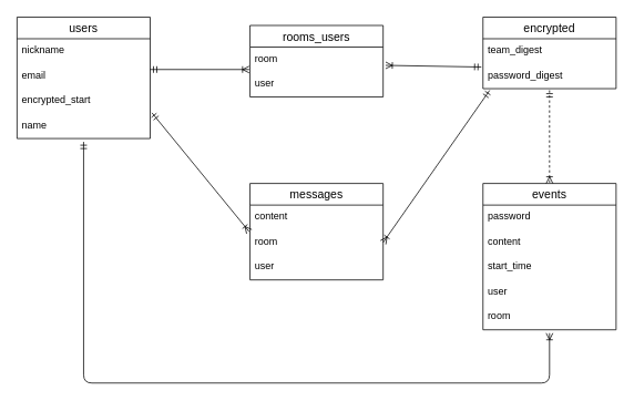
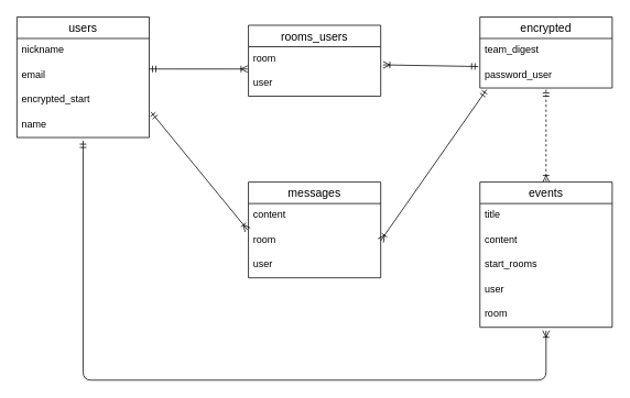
  <mxCell id="0" />
  <mxCell id="1" parent="0" />
  <mxCell id="2" value="users" style="swimlane;fontStyle=0;childLayout=stackLayout;horizontal=1;startSize=26;horizontalStack=0;resizeParent=1;resizeParentMax=0;resizeLast=0;collapsible=1;marginBottom=0;align=center;fontSize=14;" vertex="1" parent="1"><mxGeometry x="20" y="20" width="160" height="146" as="geometry" /></mxCell>
  <mxCell id="3" value="nickname" style="text;strokeColor=none;fillColor=none;spacingLeft=4;spacingRight=4;overflow=hidden;rotatable=0;points=[[0,0.5],[1,0.5]];portConstraint=eastwest;fontSize=12;" vertex="1" parent="2"><mxGeometry y="26" width="160" height="30" as="geometry" /></mxCell>
  <mxCell id="4" value="email" style="text;strokeColor=none;fillColor=none;spacingLeft=4;spacingRight=4;overflow=hidden;rotatable=0;points=[[0,0.5],[1,0.5]];portConstraint=eastwest;fontSize=12;" vertex="1" parent="2"><mxGeometry y="56" width="160" height="30" as="geometry" /></mxCell>
  <mxCell id="5" value="encrypted_start" style="text;strokeColor=none;fillColor=none;spacingLeft=4;spacingRight=4;overflow=hidden;rotatable=0;points=[[0,0.5],[1,0.5]];portConstraint=eastwest;fontSize=12;" vertex="1" parent="2"><mxGeometry y="86" width="160" height="30" as="geometry" /></mxCell>
  <mxCell id="6" value="name" style="text;strokeColor=none;fillColor=none;spacingLeft=4;spacingRight=4;overflow=hidden;rotatable=0;points=[[0,0.5],[1,0.5]];portConstraint=eastwest;fontSize=12;" vertex="1" parent="2"><mxGeometry y="116" width="160" height="30" as="geometry" /></mxCell>
  <mxCell id="7" value="rooms_users" style="swimlane;fontStyle=0;childLayout=stackLayout;horizontal=1;startSize=26;horizontalStack=0;resizeParent=1;resizeParentMax=0;resizeLast=0;collapsible=1;marginBottom=0;align=center;fontSize=14;" vertex="1" parent="1"><mxGeometry x="300" y="30" width="160" height="86" as="geometry" /></mxCell>
  <mxCell id="8" value="room" style="text;strokeColor=none;fillColor=none;spacingLeft=4;spacingRight=4;overflow=hidden;rotatable=0;points=[[0,0.5],[1,0.5]];portConstraint=eastwest;fontSize=12;" vertex="1" parent="7"><mxGeometry y="26" width="160" height="30" as="geometry" /></mxCell>
  <mxCell id="9" value="user" style="text;strokeColor=none;fillColor=none;spacingLeft=4;spacingRight=4;overflow=hidden;rotatable=0;points=[[0,0.5],[1,0.5]];portConstraint=eastwest;fontSize=12;" vertex="1" parent="7"><mxGeometry y="56" width="160" height="30" as="geometry" /></mxCell>
  <mxCell id="10" value="encrypted" style="swimlane;fontStyle=0;childLayout=stackLayout;horizontal=1;startSize=26;horizontalStack=0;resizeParent=1;resizeParentMax=0;resizeLast=0;collapsible=1;marginBottom=0;align=center;fontSize=14;" vertex="1" parent="1"><mxGeometry x="580" y="20" width="160" height="86" as="geometry" /></mxCell>
  <mxCell id="11" value="team_digest" style="text;strokeColor=none;fillColor=none;spacingLeft=4;spacingRight=4;overflow=hidden;rotatable=0;points=[[0,0.5],[1,0.5]];portConstraint=eastwest;fontSize=12;" vertex="1" parent="10"><mxGeometry y="26" width="160" height="30" as="geometry" /></mxCell>
- <mxCell id="12" value="password_digest" style="text;strokeColor=none;fillColor=none;spacingLeft=4;spacingRight=4;overflow=hidden;rotatable=0;points=[[0,0.5],[1,0.5]];portConstraint=eastwest;fontSize=12;" vertex="1" parent="10"><mxGeometry y="56" width="160" height="30" as="geometry" /></mxCell>
+ <mxCell id="12" value="password_user" style="text;strokeColor=none;fillColor=none;spacingLeft=4;spacingRight=4;overflow=hidden;rotatable=0;points=[[0,0.5],[1,0.5]];portConstraint=eastwest;fontSize=12;" vertex="1" parent="10"><mxGeometry y="56" width="160" height="30" as="geometry" /></mxCell>
  <mxCell id="13" value="events" style="swimlane;fontStyle=0;childLayout=stackLayout;horizontal=1;startSize=26;horizontalStack=0;resizeParent=1;resizeParentMax=0;resizeLast=0;collapsible=1;marginBottom=0;align=center;fontSize=14;" vertex="1" parent="1"><mxGeometry x="580" y="220" width="160" height="176" as="geometry" /></mxCell>
- <mxCell id="14" value="password" style="text;strokeColor=none;fillColor=none;spacingLeft=4;spacingRight=4;overflow=hidden;rotatable=0;points=[[0,0.5],[1,0.5]];portConstraint=eastwest;fontSize=12;" vertex="1" parent="13"><mxGeometry y="26" width="160" height="30" as="geometry" /></mxCell>
+ <mxCell id="14" value="title" style="text;strokeColor=none;fillColor=none;spacingLeft=4;spacingRight=4;overflow=hidden;rotatable=0;points=[[0,0.5],[1,0.5]];portConstraint=eastwest;fontSize=12;" vertex="1" parent="13"><mxGeometry y="26" width="160" height="30" as="geometry" /></mxCell>
  <mxCell id="15" value="content" style="text;strokeColor=none;fillColor=none;spacingLeft=4;spacingRight=4;overflow=hidden;rotatable=0;points=[[0,0.5],[1,0.5]];portConstraint=eastwest;fontSize=12;" vertex="1" parent="13"><mxGeometry y="56" width="160" height="30" as="geometry" /></mxCell>
- <mxCell id="16" value="start_time" style="text;strokeColor=none;fillColor=none;spacingLeft=4;spacingRight=4;overflow=hidden;rotatable=0;points=[[0,0.5],[1,0.5]];portConstraint=eastwest;fontSize=12;" vertex="1" parent="13"><mxGeometry y="86" width="160" height="30" as="geometry" /></mxCell>
+ <mxCell id="16" value="start_rooms" style="text;strokeColor=none;fillColor=none;spacingLeft=4;spacingRight=4;overflow=hidden;rotatable=0;points=[[0,0.5],[1,0.5]];portConstraint=eastwest;fontSize=12;" vertex="1" parent="13"><mxGeometry y="86" width="160" height="30" as="geometry" /></mxCell>
  <mxCell id="17" value="user" style="text;strokeColor=none;fillColor=none;spacingLeft=4;spacingRight=4;overflow=hidden;rotatable=0;points=[[0,0.5],[1,0.5]];portConstraint=eastwest;fontSize=12;" vertex="1" parent="13"><mxGeometry y="116" width="160" height="30" as="geometry" /></mxCell>
  <mxCell id="18" value="room" style="text;strokeColor=none;fillColor=none;spacingLeft=4;spacingRight=4;overflow=hidden;rotatable=0;points=[[0,0.5],[1,0.5]];portConstraint=eastwest;fontSize=12;" vertex="1" parent="13"><mxGeometry y="146" width="160" height="30" as="geometry" /></mxCell>
  <mxCell id="19" value="messages" style="swimlane;fontStyle=0;childLayout=stackLayout;horizontal=1;startSize=26;horizontalStack=0;resizeParent=1;resizeParentMax=0;resizeLast=0;collapsible=1;marginBottom=0;align=center;fontSize=14;" vertex="1" parent="1"><mxGeometry x="300" y="220" width="160" height="116" as="geometry" /></mxCell>
  <mxCell id="20" value="content" style="text;strokeColor=none;fillColor=none;spacingLeft=4;spacingRight=4;overflow=hidden;rotatable=0;points=[[0,0.5],[1,0.5]];portConstraint=eastwest;fontSize=12;" vertex="1" parent="19"><mxGeometry y="26" width="160" height="30" as="geometry" /></mxCell>
  <mxCell id="21" value="room" style="text;strokeColor=none;fillColor=none;spacingLeft=4;spacingRight=4;overflow=hidden;rotatable=0;points=[[0,0.5],[1,0.5]];portConstraint=eastwest;fontSize=12;" vertex="1" parent="19"><mxGeometry y="56" width="160" height="30" as="geometry" /></mxCell>
  <mxCell id="22" value="user" style="text;strokeColor=none;fillColor=none;spacingLeft=4;spacingRight=4;overflow=hidden;rotatable=0;points=[[0,0.5],[1,0.5]];portConstraint=eastwest;fontSize=12;" vertex="1" parent="19"><mxGeometry y="86" width="160" height="30" as="geometry" /></mxCell>
  <mxCell id="23" value="" style="fontSize=12;html=1;endArrow=ERoneToMany;startArrow=ERmandOne;exitX=1;exitY=0.233;exitDx=0;exitDy=0;exitPerimeter=0;entryX=-0.006;entryY=0.9;entryDx=0;entryDy=0;entryPerimeter=0;endFill=0;" edge="1" parent="1" source="4" target="8"><mxGeometry width="100" height="100" relative="1" as="geometry"><mxPoint x="320" y="300" as="sourcePoint" /><mxPoint x="290" y="100" as="targetPoint" /></mxGeometry></mxCell>
  <mxCell id="24" value="" style="fontSize=12;html=1;endArrow=ERmandOne;startArrow=ERoneToMany;startFill=0;endFill=0;exitX=1.019;exitY=0.733;exitDx=0;exitDy=0;exitPerimeter=0;" edge="1" parent="1" source="8"><mxGeometry width="100" height="100" relative="1" as="geometry"><mxPoint x="320" y="300" as="sourcePoint" /><mxPoint x="578" y="80" as="targetPoint" /></mxGeometry></mxCell>
  <mxCell id="25" value="" style="fontSize=12;html=1;endArrow=ERoneToMany;startArrow=ERmandOne;exitX=1.013;exitY=-0.033;exitDx=0;exitDy=0;exitPerimeter=0;entryX=-0.006;entryY=0.067;entryDx=0;entryDy=0;entryPerimeter=0;endFill=0;" edge="1" parent="1" source="6" target="21"><mxGeometry width="100" height="100" relative="1" as="geometry"><mxPoint x="190" y="92.99" as="sourcePoint" /><mxPoint x="309.04" y="93" as="targetPoint" /></mxGeometry></mxCell>
  <mxCell id="26" value="" style="fontSize=12;html=1;endArrow=ERmandOne;startArrow=ERoneToMany;startFill=0;endFill=0;exitX=1;exitY=0.5;exitDx=0;exitDy=0;entryX=0.05;entryY=1.067;entryDx=0;entryDy=0;entryPerimeter=0;" edge="1" parent="1" source="21" target="12"><mxGeometry width="100" height="100" relative="1" as="geometry"><mxPoint x="473.04" y="87.99" as="sourcePoint" /><mxPoint x="588" y="90" as="targetPoint" /></mxGeometry></mxCell>
  <mxCell id="27" value="" style="fontSize=12;html=1;endArrow=ERoneToMany;startArrow=ERmandOne;exitX=0.5;exitY=1.067;exitDx=0;exitDy=0;exitPerimeter=0;dashed=1;" edge="1" parent="1" source="12" target="13"><mxGeometry width="100" height="100" relative="1" as="geometry"><mxPoint x="320" y="320" as="sourcePoint" /><mxPoint x="420" y="220" as="targetPoint" /></mxGeometry></mxCell>
  <mxCell id="28" value="" style="edgeStyle=orthogonalEdgeStyle;fontSize=12;html=1;endArrow=ERmandOne;startArrow=ERoneToMany;startFill=0;" edge="1" parent="1"><mxGeometry width="100" height="100" relative="1" as="geometry"><mxPoint x="660" y="400" as="sourcePoint" /><mxPoint x="100" y="170" as="targetPoint" /><Array as="points"><mxPoint x="660" y="460" /><mxPoint x="100" y="460" /></Array></mxGeometry></mxCell>
